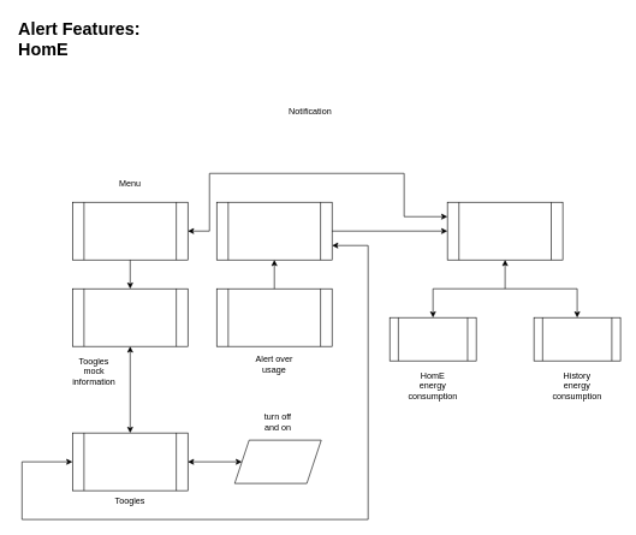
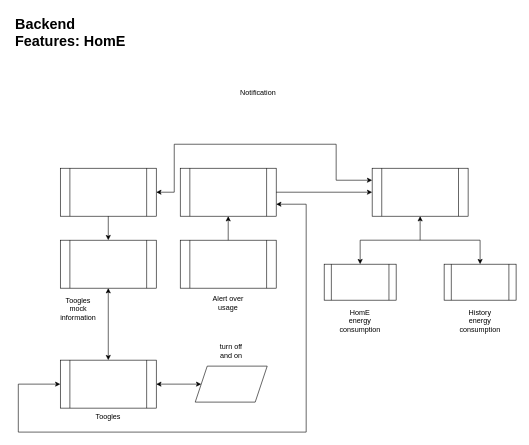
  <mxCell id="0" />
  <mxCell id="1" parent="0" />
  <mxCell id="2" value="" style="shape=process;whiteSpace=wrap;html=1;backgroundOutline=1;" vertex="1" parent="1"><mxGeometry x="100" y="280" width="160" height="80" as="geometry" /></mxCell>
- <mxCell id="3" value="Menu" style="text;html=1;strokeColor=none;fillColor=none;align=center;verticalAlign=middle;whiteSpace=wrap;rounded=0;" vertex="1" parent="1"><mxGeometry x="150" y="240" width="60" height="30" as="geometry" /></mxCell>
  <mxCell id="4" value="" style="shape=process;whiteSpace=wrap;html=1;backgroundOutline=1;" vertex="1" parent="1"><mxGeometry x="300" y="280" width="160" height="80" as="geometry" /></mxCell>
  <mxCell id="5" value="Notification" style="text;html=1;strokeColor=none;fillColor=none;align=center;verticalAlign=middle;whiteSpace=wrap;rounded=0;" vertex="1" parent="1"><mxGeometry x="400" y="140" width="60" height="30" as="geometry" /></mxCell>
  <mxCell id="6" value="" style="shape=process;whiteSpace=wrap;html=1;backgroundOutline=1;" vertex="1" parent="1"><mxGeometry x="300" y="400" width="160" height="80" as="geometry" /></mxCell>
  <mxCell id="7" value="" style="endArrow=classic;html=1;rounded=0;exitX=0.5;exitY=0;exitDx=0;exitDy=0;entryX=0.5;entryY=1;entryDx=0;entryDy=0;" edge="1" parent="1" source="6" target="4"><mxGeometry width="50" height="50" relative="1" as="geometry"><mxPoint x="420" y="250" as="sourcePoint" /><mxPoint x="470" y="200" as="targetPoint" /></mxGeometry></mxCell>
  <mxCell id="8" value="Alert over usage" style="text;html=1;strokeColor=none;fillColor=none;align=center;verticalAlign=middle;whiteSpace=wrap;rounded=0;" vertex="1" parent="1"><mxGeometry x="350" y="480" width="60" height="50" as="geometry" /></mxCell>
  <mxCell id="9" value="" style="shape=process;whiteSpace=wrap;html=1;backgroundOutline=1;" vertex="1" parent="1"><mxGeometry x="620" y="280" width="160" height="80" as="geometry" /></mxCell>
  <mxCell id="10" value="" style="endArrow=classic;html=1;rounded=0;exitX=1;exitY=0.5;exitDx=0;exitDy=0;entryX=0;entryY=0.5;entryDx=0;entryDy=0;" edge="1" parent="1" source="4" target="9"><mxGeometry width="50" height="50" relative="1" as="geometry"><mxPoint x="420" y="400" as="sourcePoint" /><mxPoint x="470" y="350" as="targetPoint" /></mxGeometry></mxCell>
  <mxCell id="11" value="" style="shape=process;whiteSpace=wrap;html=1;backgroundOutline=1;" vertex="1" parent="1"><mxGeometry x="100" y="400" width="160" height="80" as="geometry" /></mxCell>
  <mxCell id="12" value="" style="endArrow=classic;html=1;rounded=0;entryX=0.5;entryY=0;entryDx=0;entryDy=0;" edge="1" parent="1" source="2" target="11"><mxGeometry width="50" height="50" relative="1" as="geometry"><mxPoint x="420" y="400" as="sourcePoint" /><mxPoint x="470" y="350" as="targetPoint" /></mxGeometry></mxCell>
  <mxCell id="13" value="Toogles mock information" style="text;html=1;strokeColor=none;fillColor=none;align=center;verticalAlign=middle;whiteSpace=wrap;rounded=0;" vertex="1" parent="1"><mxGeometry x="100" y="490" width="60" height="50" as="geometry" /></mxCell>
  <mxCell id="14" value="" style="endArrow=classic;startArrow=classic;html=1;rounded=0;exitX=0.5;exitY=1;exitDx=0;exitDy=0;" edge="1" parent="1" source="11"><mxGeometry width="50" height="50" relative="1" as="geometry"><mxPoint x="420" y="560" as="sourcePoint" /><mxPoint x="180" y="600" as="targetPoint" /></mxGeometry></mxCell>
  <mxCell id="15" value="" style="shape=process;whiteSpace=wrap;html=1;backgroundOutline=1;" vertex="1" parent="1"><mxGeometry x="100" y="600" width="160" height="80" as="geometry" /></mxCell>
  <mxCell id="16" value="Toogles" style="text;html=1;strokeColor=none;fillColor=none;align=center;verticalAlign=middle;whiteSpace=wrap;rounded=0;" vertex="1" parent="1"><mxGeometry x="150" y="670" width="60" height="50" as="geometry" /></mxCell>
  <mxCell id="17" value="" style="shape=parallelogram;perimeter=parallelogramPerimeter;whiteSpace=wrap;html=1;fixedSize=1;" vertex="1" parent="1"><mxGeometry x="325" y="610" width="120" height="60" as="geometry" /></mxCell>
  <mxCell id="18" value="turn off and on" style="text;html=1;strokeColor=none;fillColor=none;align=center;verticalAlign=middle;whiteSpace=wrap;rounded=0;" vertex="1" parent="1"><mxGeometry x="355" y="570" width="60" height="30" as="geometry" /></mxCell>
  <mxCell id="19" value="" style="endArrow=classic;startArrow=classic;html=1;rounded=0;exitX=1;exitY=0.5;exitDx=0;exitDy=0;entryX=0;entryY=0.5;entryDx=0;entryDy=0;" edge="1" parent="1" source="15" target="17"><mxGeometry width="50" height="50" relative="1" as="geometry"><mxPoint x="420" y="570" as="sourcePoint" /><mxPoint x="470" y="520" as="targetPoint" /></mxGeometry></mxCell>
  <mxCell id="20" value="" style="shape=process;whiteSpace=wrap;html=1;backgroundOutline=1;" vertex="1" parent="1"><mxGeometry x="540" y="440" width="120" height="60" as="geometry" /></mxCell>
  <mxCell id="21" value="" style="shape=process;whiteSpace=wrap;html=1;backgroundOutline=1;" vertex="1" parent="1"><mxGeometry x="740" y="440" width="120" height="60" as="geometry" /></mxCell>
  <mxCell id="22" value="" style="endArrow=classic;startArrow=classic;html=1;rounded=0;entryX=0.5;entryY=1;entryDx=0;entryDy=0;exitX=0.5;exitY=0;exitDx=0;exitDy=0;" edge="1" parent="1" source="20" target="9"><mxGeometry width="50" height="50" relative="1" as="geometry"><mxPoint x="420" y="570" as="sourcePoint" /><mxPoint x="470" y="520" as="targetPoint" /><Array as="points"><mxPoint x="600" y="400" /><mxPoint x="700" y="400" /></Array></mxGeometry></mxCell>
  <mxCell id="23" value="" style="endArrow=classic;html=1;rounded=0;entryX=0.5;entryY=0;entryDx=0;entryDy=0;" edge="1" parent="1" target="21"><mxGeometry width="50" height="50" relative="1" as="geometry"><mxPoint x="700" y="400" as="sourcePoint" /><mxPoint x="470" y="520" as="targetPoint" /><Array as="points"><mxPoint x="800" y="400" /></Array></mxGeometry></mxCell>
  <mxCell id="24" value="" style="endArrow=classic;startArrow=classic;html=1;rounded=0;exitX=1;exitY=0.75;exitDx=0;exitDy=0;entryX=0;entryY=0.5;entryDx=0;entryDy=0;" edge="1" parent="1" source="4" target="15"><mxGeometry width="50" height="50" relative="1" as="geometry"><mxPoint x="420" y="410" as="sourcePoint" /><mxPoint x="470" y="360" as="targetPoint" /><Array as="points"><mxPoint x="510" y="340" /><mxPoint x="510" y="720" /><mxPoint x="30" y="720" /><mxPoint x="30" y="640" /></Array></mxGeometry></mxCell>
- <mxCell id="25" value="&lt;h1&gt;Alert Features: HomE&lt;/h1&gt;" style="text;html=1;strokeColor=none;fillColor=none;spacing=5;spacingTop=-20;whiteSpace=wrap;overflow=hidden;rounded=0;" vertex="1" parent="1"><mxGeometry y="20" width="210" height="60" as="geometry" x="20" /></mxCell>
+ <mxCell id="25" value="&lt;h1&gt;Backend Features: HomE&lt;/h1&gt;" style="text;html=1;strokeColor=none;fillColor=none;spacing=5;spacingTop=-20;whiteSpace=wrap;overflow=hidden;rounded=0;" vertex="1" parent="1"><mxGeometry y="20" width="210" height="60" as="geometry" x="20" /></mxCell>
  <mxCell id="26" value="" style="endArrow=classic;startArrow=classic;html=1;rounded=0;exitX=1;exitY=0.5;exitDx=0;exitDy=0;entryX=0;entryY=0.25;entryDx=0;entryDy=0;" edge="1" parent="1" source="2" target="9"><mxGeometry width="50" height="50" relative="1" as="geometry"><mxPoint x="420" y="420" as="sourcePoint" /><mxPoint x="470" y="370" as="targetPoint" /><Array as="points"><mxPoint x="290" y="320" /><mxPoint x="290" y="240" /><mxPoint x="560" y="240" /><mxPoint x="560" y="300" /></Array></mxGeometry></mxCell>
  <mxCell id="27" value="History energy consumption" style="text;html=1;strokeColor=none;fillColor=none;align=center;verticalAlign=middle;whiteSpace=wrap;rounded=0;" vertex="1" parent="1"><mxGeometry x="770" y="520" width="60" height="30" as="geometry" /></mxCell>
  <mxCell id="28" value="HomE energy consumption" style="text;html=1;strokeColor=none;fillColor=none;align=center;verticalAlign=middle;whiteSpace=wrap;rounded=0;" vertex="1" parent="1"><mxGeometry x="570" y="520" width="60" height="30" as="geometry" /></mxCell>
